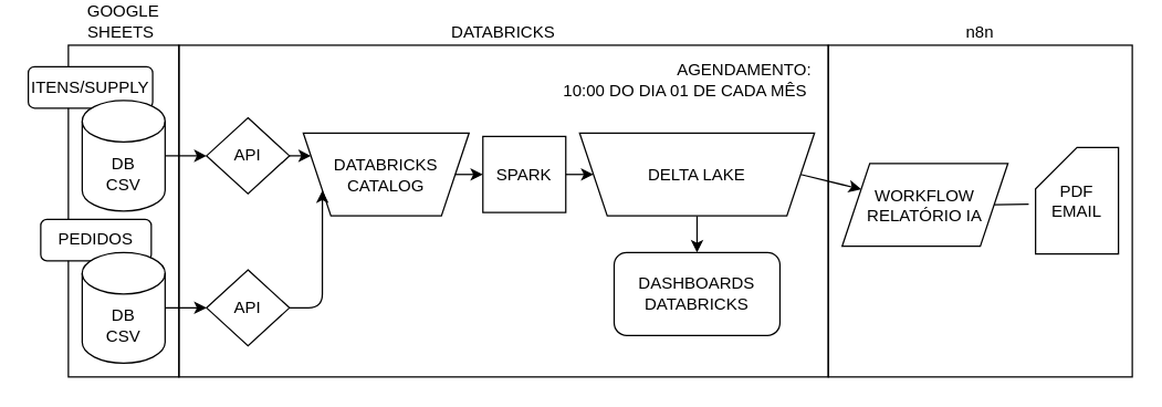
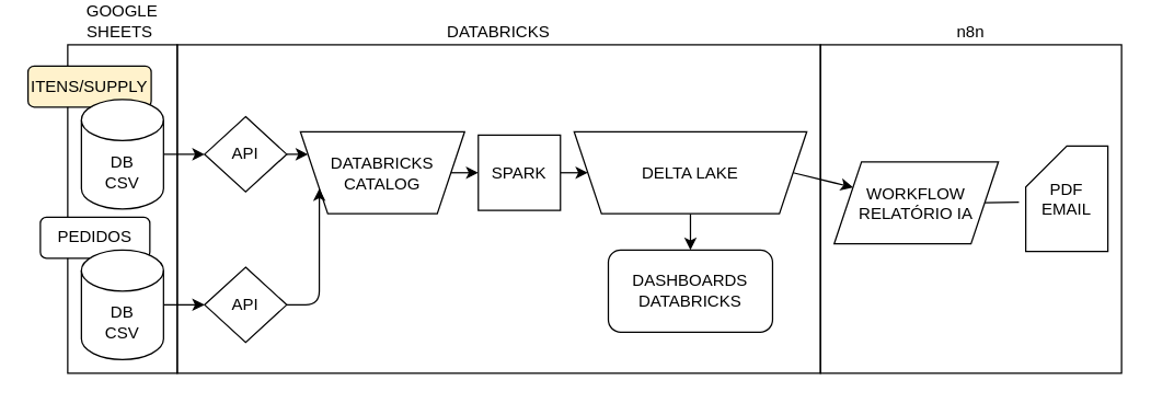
  <mxCell id="0" />
  <mxCell id="1" parent="0" />
  <mxCell id="2" value="GOOGLE SHEETS&amp;nbsp;" style="rounded=0;whiteSpace=wrap;html=1;labelPosition=center;verticalLabelPosition=top;align=center;verticalAlign=bottom;fillColor=none;" parent="1" vertex="1"><mxGeometry x="49" y="20" width="80" height="240" as="geometry" /></mxCell>
- <mxCell id="3" value="ITENS/SUPPLY" style="rounded=1;whiteSpace=wrap;html=1;" parent="1" vertex="1"><mxGeometry x="20" y="35.5" width="90" height="30" as="geometry" /></mxCell>
+ <mxCell id="3" value="ITENS/SUPPLY" style="rounded=1;whiteSpace=wrap;html=1;fillColor=#fff2cc;" parent="1" vertex="1"><mxGeometry x="20" y="35.5" width="90" height="30" as="geometry" /></mxCell>
  <mxCell id="4" value="PEDIDOS" style="rounded=1;whiteSpace=wrap;html=1;" parent="1" vertex="1"><mxGeometry x="29" y="146" width="80" height="30" as="geometry" /></mxCell>
  <mxCell id="5" value="DB&lt;br&gt;CSV" style="shape=cylinder3;whiteSpace=wrap;html=1;boundedLbl=1;backgroundOutline=1;size=15;" parent="1" vertex="1"><mxGeometry x="59" y="60" width="60" height="80" as="geometry" /></mxCell>
  <mxCell id="6" value="DB&lt;div&gt;CSV&lt;/div&gt;" style="shape=cylinder3;whiteSpace=wrap;html=1;boundedLbl=1;backgroundOutline=1;size=15;" parent="1" vertex="1"><mxGeometry x="59" y="170" width="60" height="80" as="geometry" /></mxCell>
  <mxCell id="7" value="DATABRICKS" style="rounded=0;whiteSpace=wrap;html=1;align=center;fillColor=none;labelPosition=center;verticalLabelPosition=top;verticalAlign=bottom;" parent="1" vertex="1"><mxGeometry x="129" y="20" width="470" height="240" as="geometry" /></mxCell>
  <mxCell id="8" value="DATABRICKS CATALOG" style="shape=trapezoid;perimeter=trapezoidPerimeter;whiteSpace=wrap;html=1;fixedSize=1;flipV=1;" parent="1" vertex="1"><mxGeometry x="219" y="83.5" width="120" height="60" as="geometry" /></mxCell>
  <mxCell id="9" style="edgeStyle=none;html=1;exitX=0.5;exitY=1;exitDx=0;exitDy=0;" edge="1" parent="1" source="11" target="23"><mxGeometry relative="1" as="geometry" /></mxCell>
  <mxCell id="10" style="edgeStyle=none;html=1;exitX=1;exitY=0.5;exitDx=0;exitDy=0;" edge="1" parent="1" source="11" target="24"><mxGeometry relative="1" as="geometry" /></mxCell>
  <mxCell id="11" value="&lt;div&gt;DELTA LAKE&lt;/div&gt;" style="shape=trapezoid;perimeter=trapezoidPerimeter;whiteSpace=wrap;html=1;fixedSize=1;flipV=1;size=20;" parent="1" vertex="1"><mxGeometry x="419" y="83.5" width="170" height="60" as="geometry" /></mxCell>
  <mxCell id="12" value="" style="endArrow=classic;html=1;exitX=1;exitY=0.5;exitDx=0;exitDy=0;entryX=0;entryY=0.5;entryDx=0;entryDy=0;" parent="1" source="8" target="20" edge="1"><mxGeometry width="50" height="50" relative="1" as="geometry"><mxPoint x="379" y="210" as="sourcePoint" /><mxPoint x="429" y="160" as="targetPoint" /></mxGeometry></mxCell>
  <mxCell id="13" value="" style="endArrow=classic;html=1;exitX=1;exitY=0.5;exitDx=0;exitDy=0;exitPerimeter=0;entryX=0;entryY=0.5;entryDx=0;entryDy=0;" parent="1" source="5" target="15" edge="1"><mxGeometry width="50" height="50" relative="1" as="geometry"><mxPoint x="319" y="210" as="sourcePoint" /><mxPoint x="369" y="160" as="targetPoint" /></mxGeometry></mxCell>
  <mxCell id="14" style="edgeStyle=orthogonalEdgeStyle;html=1;exitX=1;exitY=0.5;exitDx=0;exitDy=0;entryX=0;entryY=0.25;entryDx=0;entryDy=0;" parent="1" source="15" target="8" edge="1"><mxGeometry relative="1" as="geometry" /></mxCell>
  <mxCell id="15" value="API" style="rhombus;whiteSpace=wrap;html=1;" parent="1" vertex="1"><mxGeometry x="149" y="72.5" width="60" height="55" as="geometry" /></mxCell>
  <mxCell id="16" style="edgeStyle=orthogonalEdgeStyle;html=1;exitX=1;exitY=0.5;exitDx=0;exitDy=0;entryX=0;entryY=0.75;entryDx=0;entryDy=0;" parent="1" source="17" target="8" edge="1"><mxGeometry relative="1" as="geometry" /></mxCell>
  <mxCell id="17" value="API" style="rhombus;whiteSpace=wrap;html=1;" parent="1" vertex="1"><mxGeometry x="149" y="182.5" width="60" height="55" as="geometry" /></mxCell>
  <mxCell id="18" value="" style="endArrow=classic;html=1;exitX=1;exitY=0.5;exitDx=0;exitDy=0;exitPerimeter=0;entryX=0;entryY=0.5;entryDx=0;entryDy=0;" parent="1" source="6" target="17" edge="1"><mxGeometry width="50" height="50" relative="1" as="geometry"><mxPoint x="159" y="220" as="sourcePoint" /><mxPoint x="209" y="170" as="targetPoint" /></mxGeometry></mxCell>
  <mxCell id="19" style="edgeStyle=none;html=1;exitX=1;exitY=0.5;exitDx=0;exitDy=0;entryX=0;entryY=0.5;entryDx=0;entryDy=0;" parent="1" source="20" target="11" edge="1"><mxGeometry relative="1" as="geometry" /></mxCell>
  <mxCell id="20" value="SPARK" style="whiteSpace=wrap;html=1;rounded=0;" parent="1" vertex="1"><mxGeometry x="349" y="86" width="60" height="55" as="geometry" /></mxCell>
- <mxCell id="21" value="AGENDAMENTO:&lt;div&gt;10:00 DO DIA 01 DE CADA MÊS&amp;nbsp;&lt;/div&gt;" style="text;html=1;align=right;verticalAlign=middle;whiteSpace=wrap;rounded=0;" vertex="1" parent="1"><mxGeometry x="379" y="30" width="210" height="30" as="geometry" /></mxCell>
  <mxCell id="22" value="n8n" style="rounded=0;whiteSpace=wrap;html=1;align=center;fillColor=none;labelPosition=center;verticalLabelPosition=top;verticalAlign=bottom;" vertex="1" parent="1"><mxGeometry x="599" y="20" width="220" height="240" as="geometry" /></mxCell>
  <mxCell id="23" value="DASHBOARDS DATABRICKS" style="rounded=1;whiteSpace=wrap;html=1;" vertex="1" parent="1"><mxGeometry x="444" y="170" width="120" height="60" as="geometry" /></mxCell>
  <mxCell id="24" value="WORKFLOW&lt;div&gt;RELATÓRIO IA&lt;/div&gt;" style="shape=parallelogram;perimeter=parallelogramPerimeter;whiteSpace=wrap;html=1;fixedSize=1;" vertex="1" parent="1"><mxGeometry x="609" y="105.5" width="120" height="60" as="geometry" /></mxCell>
  <mxCell id="25" value="PDF&lt;div&gt;EMAIL&lt;/div&gt;" style="shape=card;whiteSpace=wrap;html=1;" vertex="1" parent="1"><mxGeometry x="749" y="94" width="60" height="77" as="geometry" /></mxCell>
  <mxCell id="26" style="edgeStyle=none;html=1;exitX=1;exitY=0.5;exitDx=0;exitDy=0;entryX=-0.083;entryY=0.533;entryDx=0;entryDy=0;entryPerimeter=0;endArrow=none;" edge="1" parent="1" source="24" target="25"><mxGeometry relative="1" as="geometry" /></mxCell>
